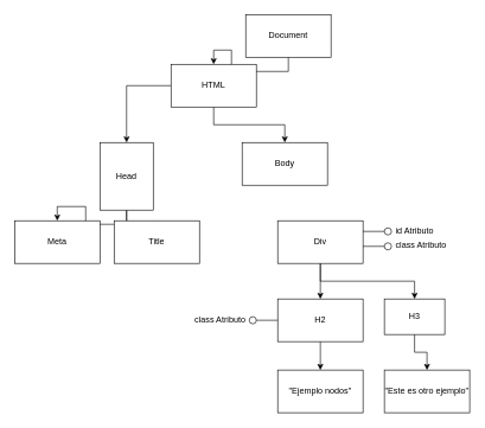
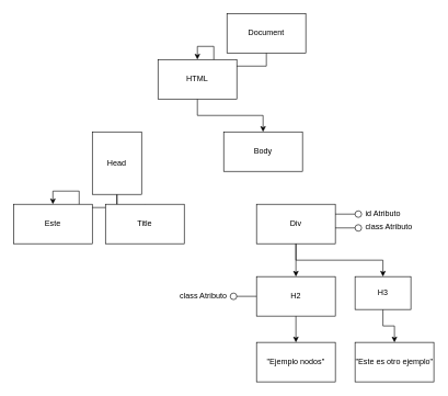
  <mxCell id="0" />
  <mxCell id="1" parent="0" />
  <mxCell id="2" style="edgeStyle=orthogonalEdgeStyle;rounded=0;orthogonalLoop=1;jettySize=auto;html=1;entryX=0.5;entryY=0;entryDx=0;entryDy=0;" edge="1" parent="1" source="3" target="6"><mxGeometry relative="1" as="geometry"><mxPoint x="300" y="110" as="targetPoint" /></mxGeometry></mxCell>
  <mxCell id="3" value="Document" style="rounded=0;whiteSpace=wrap;html=1;" vertex="1" parent="1"><mxGeometry x="345" y="20" width="120" height="60" as="geometry" /></mxCell>
- <mxCell id="4" style="edgeStyle=orthogonalEdgeStyle;rounded=0;orthogonalLoop=1;jettySize=auto;html=1;" edge="1" parent="1" source="6" target="9"><mxGeometry relative="1" as="geometry" /></mxCell>
  <mxCell id="5" style="edgeStyle=orthogonalEdgeStyle;rounded=0;orthogonalLoop=1;jettySize=auto;html=1;entryX=0.5;entryY=0;entryDx=0;entryDy=0;" edge="1" parent="1" source="6" target="10"><mxGeometry relative="1" as="geometry" /></mxCell>
  <mxCell id="6" value="&lt;div&gt;HTML&lt;/div&gt;" style="rounded=0;whiteSpace=wrap;html=1;" vertex="1" parent="1"><mxGeometry x="240" y="90" width="120" height="60" as="geometry" /></mxCell>
  <mxCell id="7" style="edgeStyle=orthogonalEdgeStyle;rounded=0;orthogonalLoop=1;jettySize=auto;html=1;entryX=0.5;entryY=0;entryDx=0;entryDy=0;" edge="1" parent="1" source="9" target="11"><mxGeometry relative="1" as="geometry" /></mxCell>
  <mxCell id="8" style="edgeStyle=orthogonalEdgeStyle;rounded=0;orthogonalLoop=1;jettySize=auto;html=1;entryX=0.5;entryY=0;entryDx=0;entryDy=0;" edge="1" parent="1" source="9" target="12"><mxGeometry relative="1" as="geometry" /></mxCell>
  <mxCell id="9" value="Head" style="rounded=0;whiteSpace=wrap;html=1;" vertex="1" parent="1"><mxGeometry x="140" y="200" width="75" height="95" as="geometry" /></mxCell>
  <mxCell id="10" value="Body" style="rounded=0;whiteSpace=wrap;html=1;" vertex="1" parent="1"><mxGeometry x="340" y="200" width="120" height="60" as="geometry" /></mxCell>
- <mxCell id="11" value="Meta" style="rounded=0;whiteSpace=wrap;html=1;" vertex="1" parent="1"><mxGeometry x="20" y="310" width="120" height="60" as="geometry" /></mxCell>
+ <mxCell id="11" value="Este" style="rounded=0;whiteSpace=wrap;html=1;" vertex="1" parent="1"><mxGeometry x="20" y="310" width="120" height="60" as="geometry" /></mxCell>
  <mxCell id="12" value="Title" style="rounded=0;whiteSpace=wrap;html=1;" vertex="1" parent="1"><mxGeometry x="160" y="310" width="120" height="60" as="geometry" /></mxCell>
  <mxCell id="13" style="edgeStyle=orthogonalEdgeStyle;rounded=0;orthogonalLoop=1;jettySize=auto;html=1;exitX=0.5;exitY=1;exitDx=0;exitDy=0;" edge="1" parent="1" source="15" target="17"><mxGeometry relative="1" as="geometry" /></mxCell>
  <mxCell id="14" style="edgeStyle=orthogonalEdgeStyle;rounded=0;orthogonalLoop=1;jettySize=auto;html=1;" edge="1" parent="1" source="15" target="19"><mxGeometry relative="1" as="geometry" /></mxCell>
  <mxCell id="15" value="Div" style="rounded=0;whiteSpace=wrap;html=1;" vertex="1" parent="1"><mxGeometry x="390" y="310" width="120" height="60" as="geometry" /></mxCell>
  <mxCell id="16" style="edgeStyle=orthogonalEdgeStyle;rounded=0;orthogonalLoop=1;jettySize=auto;html=1;entryX=0.5;entryY=0;entryDx=0;entryDy=0;" edge="1" parent="1" source="17" target="21"><mxGeometry relative="1" as="geometry" /></mxCell>
  <mxCell id="17" value="H3" style="rounded=0;whiteSpace=wrap;html=1;" vertex="1" parent="1"><mxGeometry x="540" y="420" width="85" height="50" as="geometry" /></mxCell>
  <mxCell id="18" style="edgeStyle=orthogonalEdgeStyle;rounded=0;orthogonalLoop=1;jettySize=auto;html=1;entryX=0.5;entryY=0;entryDx=0;entryDy=0;" edge="1" parent="1" source="19" target="20"><mxGeometry relative="1" as="geometry" /></mxCell>
  <mxCell id="19" value="H2" style="rounded=0;whiteSpace=wrap;html=1;" vertex="1" parent="1"><mxGeometry x="390" y="420" width="120" height="60" as="geometry" /></mxCell>
  <mxCell id="20" value="&quot;Ejemplo nodos&quot;" style="rounded=0;whiteSpace=wrap;html=1;" vertex="1" parent="1"><mxGeometry x="390" y="520" width="120" height="60" as="geometry" /></mxCell>
  <mxCell id="21" value="&quot;Este es otro ejemplo&quot;" style="rounded=0;whiteSpace=wrap;html=1;" vertex="1" parent="1"><mxGeometry x="540" y="520" width="120" height="60" as="geometry" /></mxCell>
  <mxCell id="22" value="&amp;nbsp;&amp;nbsp;&amp;nbsp;&amp;nbsp; " style="ellipse;whiteSpace=wrap;html=1;aspect=fixed;" vertex="1" parent="1"><mxGeometry x="540" y="320" width="10" height="10" as="geometry" /></mxCell>
  <mxCell id="23" value="" style="endArrow=none;html=1;rounded=0;exitX=0;exitY=0.5;exitDx=0;exitDy=0;entryX=1;entryY=0.25;entryDx=0;entryDy=0;" edge="1" parent="1" source="22" target="15"><mxGeometry width="50" height="50" relative="1" as="geometry"><mxPoint x="410" y="380" as="sourcePoint" /><mxPoint x="460" y="330" as="targetPoint" /></mxGeometry></mxCell>
  <mxCell id="24" value="id Atributo" style="text;html=1;strokeColor=none;fillColor=none;align=left;verticalAlign=middle;whiteSpace=wrap;rounded=0;" vertex="1" parent="1"><mxGeometry x="554" y="309" width="68" height="30" as="geometry" /></mxCell>
  <mxCell id="25" value="&amp;nbsp;&amp;nbsp;&amp;nbsp;&amp;nbsp; " style="ellipse;whiteSpace=wrap;html=1;aspect=fixed;" vertex="1" parent="1"><mxGeometry x="540" y="341" width="10" height="10" as="geometry" /></mxCell>
  <mxCell id="26" value="" style="endArrow=none;html=1;rounded=0;exitX=0;exitY=0.5;exitDx=0;exitDy=0;entryX=1;entryY=0.25;entryDx=0;entryDy=0;" edge="1" source="25" parent="1"><mxGeometry width="50" height="50" relative="1" as="geometry"><mxPoint x="410" y="401" as="sourcePoint" /><mxPoint x="510" y="346" as="targetPoint" /></mxGeometry></mxCell>
  <mxCell id="27" value="class Atributo" style="text;html=1;strokeColor=none;fillColor=none;align=left;verticalAlign=middle;whiteSpace=wrap;rounded=0;" vertex="1" parent="1"><mxGeometry x="554" y="330" width="86" height="30" as="geometry" /></mxCell>
  <mxCell id="28" value="&amp;nbsp;&amp;nbsp;&amp;nbsp;&amp;nbsp; " style="ellipse;whiteSpace=wrap;html=1;aspect=fixed;" vertex="1" parent="1"><mxGeometry x="350" y="445" width="10" height="10" as="geometry" /></mxCell>
  <mxCell id="29" value="" style="endArrow=none;html=1;rounded=0;entryX=0;entryY=0.5;entryDx=0;entryDy=0;exitX=1;exitY=0.5;exitDx=0;exitDy=0;" edge="1" source="28" parent="1" target="19"><mxGeometry width="50" height="50" relative="1" as="geometry"><mxPoint x="360" y="446" as="sourcePoint" /><mxPoint x="390" y="446" as="targetPoint" /></mxGeometry></mxCell>
  <mxCell id="30" value="class Atributo" style="text;html=1;strokeColor=none;fillColor=none;align=right;verticalAlign=middle;whiteSpace=wrap;rounded=0;" vertex="1" parent="1"><mxGeometry x="261" y="434" width="86" height="30" as="geometry" /></mxCell>
